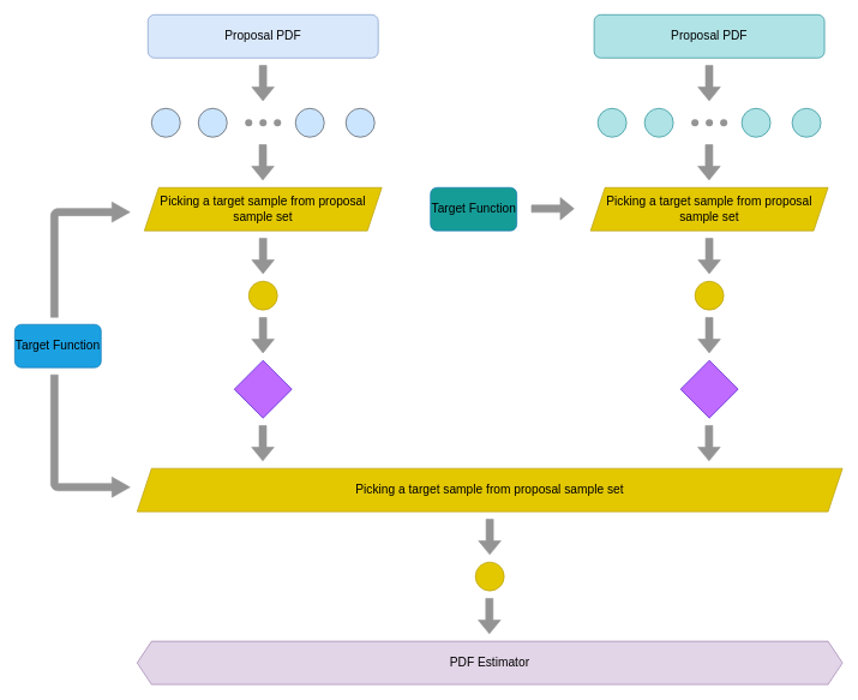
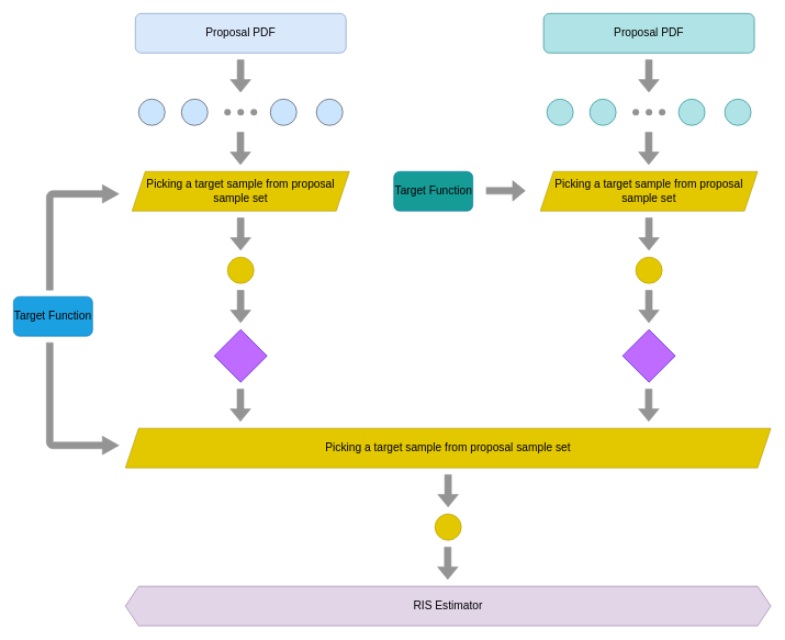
  <mxCell id="0" />
  <mxCell id="1" parent="0" />
  <mxCell id="2" value="&lt;font style=&quot;font-size: 17px;&quot;&gt;Proposal PDF&lt;/font&gt;" style="rounded=1;whiteSpace=wrap;html=1;fillColor=#dae8fc;strokeColor=#6c8ebf;" parent="1" vertex="1"><mxGeometry x="205" y="20" width="320" height="60" as="geometry" /></mxCell>
  <mxCell id="3" value="" style="ellipse;whiteSpace=wrap;html=1;fillColor=#cce5ff;strokeColor=#36393d;" parent="1" vertex="1"><mxGeometry x="210" y="150" width="40" height="40" as="geometry" /></mxCell>
  <mxCell id="4" value="" style="shape=flexArrow;endArrow=classic;html=1;rounded=0;strokeColor=#949494;fillColor=#949494;" parent="1" edge="1"><mxGeometry width="50" height="50" relative="1" as="geometry"><mxPoint x="364.8" y="90" as="sourcePoint" /><mxPoint x="364.8" y="140" as="targetPoint" /></mxGeometry></mxCell>
  <mxCell id="5" value="" style="ellipse;whiteSpace=wrap;html=1;fillColor=#cce5ff;strokeColor=#36393d;" parent="1" vertex="1"><mxGeometry x="275" y="150" width="40" height="40" as="geometry" /></mxCell>
  <mxCell id="6" value="" style="ellipse;whiteSpace=wrap;html=1;fillColor=#cce5ff;strokeColor=#36393d;" parent="1" vertex="1"><mxGeometry x="480" y="150" width="40" height="40" as="geometry" /></mxCell>
  <mxCell id="7" value="" style="ellipse;whiteSpace=wrap;html=1;fillColor=#cce5ff;strokeColor=#36393d;" parent="1" vertex="1"><mxGeometry x="410" y="150" width="40" height="40" as="geometry" /></mxCell>
  <mxCell id="8" value="&lt;font style=&quot;font-size: 17px;&quot; color=&quot;#000000&quot;&gt;Target Function&lt;/font&gt;" style="rounded=1;whiteSpace=wrap;html=1;fillColor=#1ba1e2;strokeColor=#006EAF;fontColor=#ffffff;" parent="1" vertex="1"><mxGeometry x="20" y="450" width="120" height="60" as="geometry" /></mxCell>
  <mxCell id="9" value="" style="ellipse;whiteSpace=wrap;html=1;fillColor=#949494;strokeColor=none;" parent="1" vertex="1"><mxGeometry x="340" y="165" width="10" height="10" as="geometry" /></mxCell>
  <mxCell id="10" value="" style="ellipse;whiteSpace=wrap;html=1;fillColor=#949494;strokeColor=none;" parent="1" vertex="1"><mxGeometry x="360" y="165" width="10" height="10" as="geometry" /></mxCell>
  <mxCell id="11" value="" style="ellipse;whiteSpace=wrap;html=1;fillColor=#949494;strokeColor=none;" parent="1" vertex="1"><mxGeometry x="380" y="165" width="10" height="10" as="geometry" /></mxCell>
  <mxCell id="12" value="" style="shape=flexArrow;endArrow=classic;html=1;rounded=0;strokeColor=#949494;fillColor=#949494;" parent="1" edge="1"><mxGeometry width="50" height="50" relative="1" as="geometry"><mxPoint x="364.64" y="200" as="sourcePoint" /><mxPoint x="364.64" y="250" as="targetPoint" /></mxGeometry></mxCell>
  <mxCell id="13" value="&lt;font style=&quot;font-size: 17px;&quot;&gt;Proposal PDF&lt;/font&gt;" style="rounded=1;whiteSpace=wrap;html=1;fillColor=#b0e3e6;strokeColor=#0e8088;" parent="1" vertex="1"><mxGeometry x="825" y="20" width="320" height="60" as="geometry" /></mxCell>
  <mxCell id="14" value="" style="ellipse;whiteSpace=wrap;html=1;fillColor=#b0e3e6;strokeColor=#0e8088;" parent="1" vertex="1"><mxGeometry x="830" y="150" width="40" height="40" as="geometry" /></mxCell>
  <mxCell id="15" value="" style="shape=flexArrow;endArrow=classic;html=1;rounded=0;strokeColor=#949494;fillColor=#949494;" parent="1" edge="1"><mxGeometry width="50" height="50" relative="1" as="geometry"><mxPoint x="984.8" y="90" as="sourcePoint" /><mxPoint x="984.8" y="140" as="targetPoint" /></mxGeometry></mxCell>
  <mxCell id="16" value="" style="ellipse;whiteSpace=wrap;html=1;fillColor=#b0e3e6;strokeColor=#0e8088;" parent="1" vertex="1"><mxGeometry x="895" y="150" width="40" height="40" as="geometry" /></mxCell>
  <mxCell id="17" value="" style="ellipse;whiteSpace=wrap;html=1;fillColor=#b0e3e6;strokeColor=#0e8088;" parent="1" vertex="1"><mxGeometry x="1100" y="150" width="40" height="40" as="geometry" /></mxCell>
  <mxCell id="18" value="" style="ellipse;whiteSpace=wrap;html=1;fillColor=#b0e3e6;strokeColor=#0e8088;" parent="1" vertex="1"><mxGeometry x="1030" y="150" width="40" height="40" as="geometry" /></mxCell>
  <mxCell id="19" value="&lt;font style=&quot;font-size: 17px;&quot; color=&quot;#000000&quot;&gt;Target Function&lt;br&gt;&lt;/font&gt;" style="rounded=1;whiteSpace=wrap;html=1;fillColor=#169C97;strokeColor=#006EAF;fontColor=#ffffff;" parent="1" vertex="1"><mxGeometry x="597.5" y="260" width="120" height="60" as="geometry" /></mxCell>
  <mxCell id="20" value="&lt;span style=&quot;font-size: 17px;&quot;&gt;Picking a target sample from proposal sample set&lt;/span&gt;" style="shape=parallelogram;perimeter=parallelogramPerimeter;whiteSpace=wrap;html=1;fixedSize=1;fontColor=#000000;fillColor=#e3c800;strokeColor=#B09500;" parent="1" vertex="1"><mxGeometry x="820" y="260" width="330" height="60" as="geometry" /></mxCell>
  <mxCell id="21" value="" style="shape=flexArrow;endArrow=classic;html=1;rounded=0;fontColor=#000000;strokeColor=#949494;fillColor=#949494;fillStyle=solid;gradientColor=none;" parent="1" edge="1"><mxGeometry width="50" height="50" relative="1" as="geometry"><mxPoint x="737.5" y="289.33" as="sourcePoint" /><mxPoint x="797.5" y="289.33" as="targetPoint" /></mxGeometry></mxCell>
  <mxCell id="22" value="" style="ellipse;whiteSpace=wrap;html=1;fillColor=#e3c800;strokeColor=#B09500;fontColor=#000000;" parent="1" vertex="1"><mxGeometry x="965" y="390" width="40" height="40" as="geometry" /></mxCell>
  <mxCell id="23" value="" style="ellipse;whiteSpace=wrap;html=1;fillColor=#949494;strokeColor=none;" parent="1" vertex="1"><mxGeometry x="960" y="165" width="10" height="10" as="geometry" /></mxCell>
  <mxCell id="24" value="" style="ellipse;whiteSpace=wrap;html=1;fillColor=#949494;strokeColor=none;" parent="1" vertex="1"><mxGeometry x="980" y="165" width="10" height="10" as="geometry" /></mxCell>
  <mxCell id="25" value="" style="ellipse;whiteSpace=wrap;html=1;fillColor=#949494;strokeColor=none;" parent="1" vertex="1"><mxGeometry x="1000" y="165" width="10" height="10" as="geometry" /></mxCell>
  <mxCell id="26" value="" style="shape=flexArrow;endArrow=classic;html=1;rounded=0;strokeColor=#949494;fillColor=#949494;" parent="1" edge="1"><mxGeometry width="50" height="50" relative="1" as="geometry"><mxPoint x="984.64" y="200" as="sourcePoint" /><mxPoint x="984.64" y="250" as="targetPoint" /></mxGeometry></mxCell>
  <mxCell id="27" value="" style="shape=flexArrow;endArrow=classic;html=1;rounded=0;strokeColor=#949494;fillColor=#949494;" parent="1" edge="1"><mxGeometry width="50" height="50" relative="1" as="geometry"><mxPoint x="984.9" y="330" as="sourcePoint" /><mxPoint x="984.9" y="380" as="targetPoint" /></mxGeometry></mxCell>
  <mxCell id="28" value="" style="shape=flexArrow;endArrow=classic;html=1;rounded=0;strokeColor=#949494;fillColor=#949494;" parent="1" edge="1"><mxGeometry width="50" height="50" relative="1" as="geometry"><mxPoint x="984.84" y="440" as="sourcePoint" /><mxPoint x="984.84" y="490" as="targetPoint" /></mxGeometry></mxCell>
  <mxCell id="29" value="&lt;span style=&quot;font-size: 17px;&quot;&gt;Picking a target sample from proposal sample set&lt;/span&gt;" style="shape=parallelogram;perimeter=parallelogramPerimeter;whiteSpace=wrap;html=1;fixedSize=1;fontColor=#000000;fillColor=#e3c800;strokeColor=#B09500;" parent="1" vertex="1"><mxGeometry x="190" y="650" width="980" height="60" as="geometry" /></mxCell>
- <mxCell id="30" value="&lt;font style=&quot;font-size: 17px;&quot;&gt;PDF Estimator&lt;/font&gt;" style="shape=hexagon;perimeter=hexagonPerimeter2;whiteSpace=wrap;html=1;fixedSize=1;fillColor=#e1d5e7;strokeColor=#9673a6;" parent="1" vertex="1"><mxGeometry x="190" y="890" width="980" height="60" as="geometry" /></mxCell>
+ <mxCell id="30" value="&lt;font style=&quot;font-size: 17px;&quot;&gt;RIS Estimator&lt;/font&gt;" style="shape=hexagon;perimeter=hexagonPerimeter2;whiteSpace=wrap;html=1;fixedSize=1;fillColor=#e1d5e7;strokeColor=#9673a6;" parent="1" vertex="1"><mxGeometry x="190" y="890" width="980" height="60" as="geometry" /></mxCell>
  <mxCell id="31" value="" style="ellipse;whiteSpace=wrap;html=1;fillColor=#e3c800;strokeColor=#B09500;fontColor=#000000;" parent="1" vertex="1"><mxGeometry x="660" y="780" width="40" height="40" as="geometry" /></mxCell>
  <mxCell id="32" value="" style="shape=flexArrow;endArrow=classic;html=1;rounded=0;strokeColor=#949494;fillColor=#949494;" parent="1" edge="1"><mxGeometry width="50" height="50" relative="1" as="geometry"><mxPoint x="679.9" y="720" as="sourcePoint" /><mxPoint x="679.9" y="770" as="targetPoint" /></mxGeometry></mxCell>
  <mxCell id="33" value="" style="shape=flexArrow;endArrow=classic;html=1;rounded=0;strokeColor=#949494;fillColor=#949494;" parent="1" edge="1"><mxGeometry width="50" height="50" relative="1" as="geometry"><mxPoint x="679.41" y="830" as="sourcePoint" /><mxPoint x="679.41" y="880" as="targetPoint" /></mxGeometry></mxCell>
  <mxCell id="34" value="&lt;font style=&quot;font-size: 17px;&quot;&gt;Picking a target sample from proposal sample set&lt;/font&gt;" style="shape=parallelogram;perimeter=parallelogramPerimeter;whiteSpace=wrap;html=1;fixedSize=1;fontColor=#000000;fillColor=#e3c800;strokeColor=#B09500;" parent="1" vertex="1"><mxGeometry x="200" y="260" width="330" height="60" as="geometry" /></mxCell>
  <mxCell id="35" value="" style="ellipse;whiteSpace=wrap;html=1;fillColor=#e3c800;strokeColor=#B09500;fontColor=#000000;" parent="1" vertex="1"><mxGeometry x="345" y="390" width="40" height="40" as="geometry" /></mxCell>
  <mxCell id="36" value="" style="shape=flexArrow;endArrow=classic;html=1;rounded=0;strokeColor=#949494;fillColor=#949494;" parent="1" edge="1"><mxGeometry width="50" height="50" relative="1" as="geometry"><mxPoint x="364.9" y="330" as="sourcePoint" /><mxPoint x="364.9" y="380" as="targetPoint" /></mxGeometry></mxCell>
  <mxCell id="37" value="" style="shape=flexArrow;endArrow=classic;html=1;rounded=0;strokeColor=#949494;fillColor=#949494;" parent="1" edge="1"><mxGeometry width="50" height="50" relative="1" as="geometry"><mxPoint x="364.84" y="440" as="sourcePoint" /><mxPoint x="364.84" y="490" as="targetPoint" /></mxGeometry></mxCell>
  <mxCell id="38" value="" style="html=1;shadow=0;dashed=0;align=center;verticalAlign=middle;shape=mxgraph.arrows2.bendArrow;dy=5;dx=25;notch=0;arrowHead=28;rounded=1;fillColor=#949494;strokeColor=#949494;fontColor=#ffffff;" parent="1" vertex="1"><mxGeometry x="70" y="280" width="110" height="160" as="geometry" /></mxCell>
  <mxCell id="39" value="" style="html=1;shadow=0;dashed=0;align=center;verticalAlign=middle;shape=mxgraph.arrows2.bendArrow;dy=5;dx=25;notch=0;arrowHead=28;rounded=1;fillColor=#949494;strokeColor=#949494;fontColor=#ffffff;flipV=1;" parent="1" vertex="1"><mxGeometry x="70" y="520" width="110" height="170" as="geometry" /></mxCell>
  <mxCell id="40" value="" style="rhombus;whiteSpace=wrap;html=1;fillColor=#BF6BFF;fontColor=#ffffff;strokeColor=#3700CC;" parent="1" vertex="1"><mxGeometry x="325" y="500" width="80" height="80" as="geometry" /></mxCell>
  <mxCell id="41" value="" style="shape=flexArrow;endArrow=classic;html=1;rounded=0;strokeColor=#949494;fillColor=#949494;" parent="1" edge="1"><mxGeometry width="50" height="50" relative="1" as="geometry"><mxPoint x="364.6" y="590" as="sourcePoint" /><mxPoint x="364.6" y="640" as="targetPoint" /></mxGeometry></mxCell>
  <mxCell id="42" value="" style="rhombus;whiteSpace=wrap;html=1;fillColor=#BF6BFF;fontColor=#ffffff;strokeColor=#3700CC;" parent="1" vertex="1"><mxGeometry x="945" y="500" width="80" height="80" as="geometry" /></mxCell>
  <mxCell id="43" value="" style="shape=flexArrow;endArrow=classic;html=1;rounded=0;strokeColor=#949494;fillColor=#949494;" parent="1" edge="1"><mxGeometry width="50" height="50" relative="1" as="geometry"><mxPoint x="984.6" y="590" as="sourcePoint" /><mxPoint x="984.6" y="640" as="targetPoint" /></mxGeometry></mxCell>
